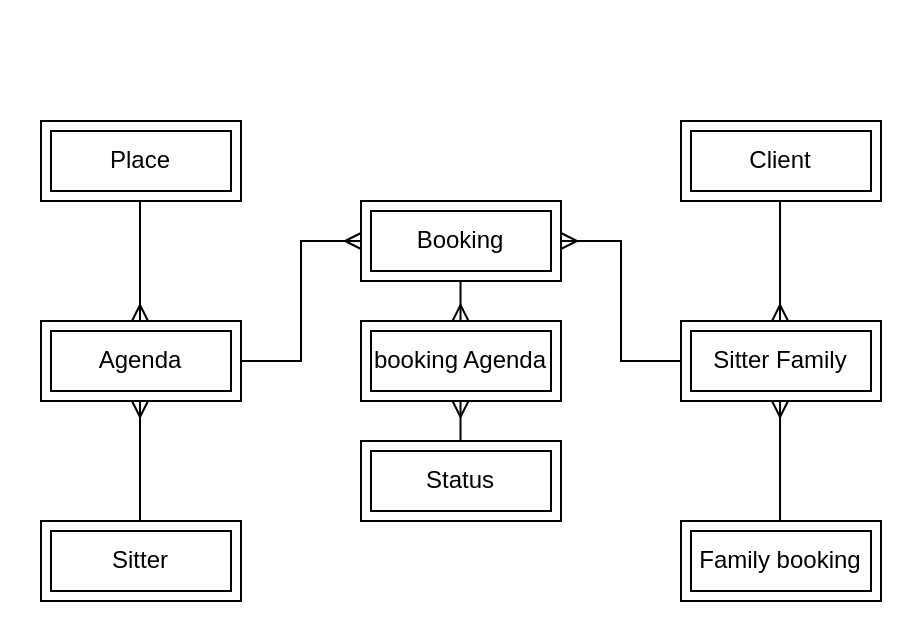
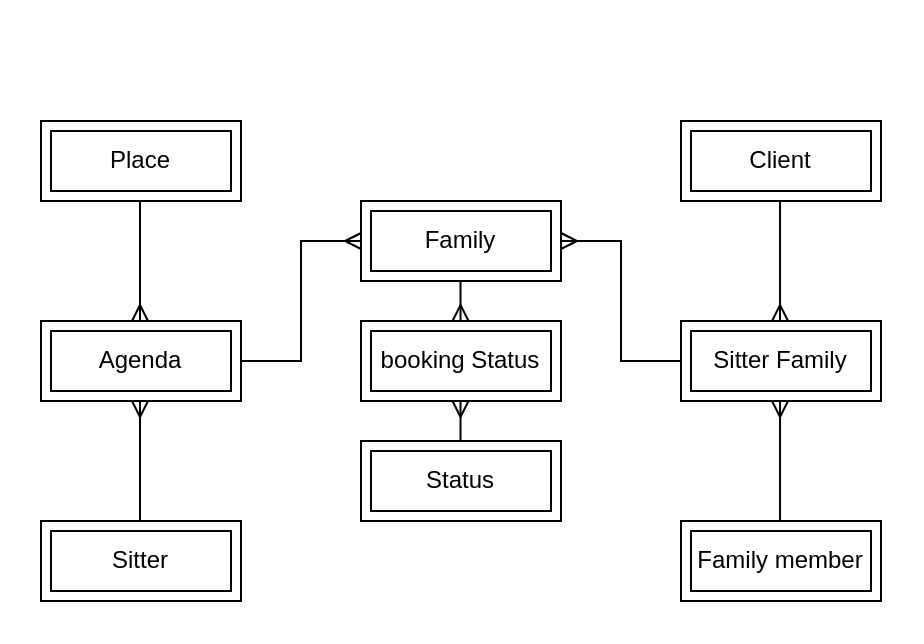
  <mxCell id="0" />
  <mxCell id="1" parent="0" />
  <mxCell id="2" value="Place" style="shape=ext;margin=3;double=1;whiteSpace=wrap;html=1;align=center;" vertex="1" parent="1"><mxGeometry x="20" y="60" width="100" height="40" as="geometry" /></mxCell>
  <mxCell id="3" value="Agenda" style="shape=ext;margin=3;double=1;whiteSpace=wrap;html=1;align=center;" vertex="1" parent="1"><mxGeometry x="20" y="160" width="100" height="40" as="geometry" /></mxCell>
  <mxCell id="4" value="Sitter" style="shape=ext;margin=3;double=1;whiteSpace=wrap;html=1;align=center;" vertex="1" parent="1"><mxGeometry x="20" y="260" width="100" height="40" as="geometry" /></mxCell>
- <mxCell id="5" value="Booking" style="shape=ext;margin=3;double=1;whiteSpace=wrap;html=1;align=center;" vertex="1" parent="1"><mxGeometry x="180" y="100" width="100" height="40" as="geometry" /></mxCell>
- <mxCell id="6" value="booking Agenda" style="shape=ext;margin=3;double=1;whiteSpace=wrap;html=1;align=center;" vertex="1" parent="1"><mxGeometry x="180" y="160" width="100" height="40" as="geometry" /></mxCell>
+ <mxCell id="5" value="Family" style="shape=ext;margin=3;double=1;whiteSpace=wrap;html=1;align=center;" vertex="1" parent="1"><mxGeometry x="180" y="100" width="100" height="40" as="geometry" /></mxCell>
+ <mxCell id="6" value="booking Status" style="shape=ext;margin=3;double=1;whiteSpace=wrap;html=1;align=center;" vertex="1" parent="1"><mxGeometry x="180" y="160" width="100" height="40" as="geometry" /></mxCell>
  <mxCell id="7" value="Status" style="shape=ext;margin=3;double=1;whiteSpace=wrap;html=1;align=center;" vertex="1" parent="1"><mxGeometry x="180" y="220" width="100" height="40" as="geometry" /></mxCell>
  <mxCell id="8" value="Client" style="shape=ext;margin=3;double=1;whiteSpace=wrap;html=1;align=center;" vertex="1" parent="1"><mxGeometry x="340" y="60" width="100" height="40" as="geometry" /></mxCell>
  <mxCell id="9" value="Sitter Family" style="shape=ext;margin=3;double=1;whiteSpace=wrap;html=1;align=center;" vertex="1" parent="1"><mxGeometry x="340" y="160" width="100" height="40" as="geometry" /></mxCell>
- <mxCell id="10" value="Family booking" style="shape=ext;margin=3;double=1;whiteSpace=wrap;html=1;align=center;" vertex="1" parent="1"><mxGeometry x="340" y="260" width="100" height="40" as="geometry" /></mxCell>
+ <mxCell id="10" value="Family member" style="shape=ext;margin=3;double=1;whiteSpace=wrap;html=1;align=center;" vertex="1" parent="1"><mxGeometry x="340" y="260" width="100" height="40" as="geometry" /></mxCell>
  <mxCell id="11" value="" style="fontSize=12;html=1;endArrow=baseDash;startArrow=ERmany;rounded=0;endFill=0;" edge="1" parent="1"><mxGeometry width="100" height="100" relative="1" as="geometry"><mxPoint x="69.5" y="160" as="sourcePoint" /><mxPoint x="69.5" y="100" as="targetPoint" /><Array as="points"><mxPoint x="69.5" y="130" /></Array></mxGeometry></mxCell>
  <mxCell id="12" value="" style="fontSize=12;html=1;endArrow=ERmany;startArrow=baseDash;rounded=0;startFill=0;" edge="1" parent="1"><mxGeometry width="100" height="100" relative="1" as="geometry"><mxPoint x="69.5" y="260" as="sourcePoint" /><mxPoint x="69.5" y="200" as="targetPoint" /><Array as="points"><mxPoint x="69.5" y="230" /></Array></mxGeometry></mxCell>
  <mxCell id="13" value="" style="edgeStyle=entityRelationEdgeStyle;fontSize=12;html=1;endArrow=ERmany;rounded=0;" edge="1" parent="1"><mxGeometry width="100" height="100" relative="1" as="geometry"><mxPoint x="120" y="180" as="sourcePoint" /><mxPoint x="180" y="120" as="targetPoint" /><Array as="points"><mxPoint x="140" y="150" /><mxPoint x="140" y="150" /><mxPoint x="130" y="150" /><mxPoint x="140" y="170" /><mxPoint x="140" y="180" /><mxPoint x="170" y="100" /><mxPoint x="140" y="140" /><mxPoint x="100" y="180" /><mxPoint x="120" y="80" /></Array></mxGeometry></mxCell>
  <mxCell id="14" value="" style="fontSize=12;html=1;endArrow=baseDash;startArrow=ERmany;rounded=0;endFill=0;jumpSize=6;" edge="1" parent="1"><mxGeometry width="100" height="100" relative="1" as="geometry"><mxPoint x="229.76" y="160" as="sourcePoint" /><mxPoint x="229.76" y="140" as="targetPoint" /><Array as="points"><mxPoint x="229.76" y="140" /><mxPoint x="229.76" y="150" /></Array></mxGeometry></mxCell>
  <mxCell id="15" value="" style="fontSize=12;html=1;endArrow=ERmany;startArrow=baseDash;rounded=0;endFill=0;jumpSize=6;startFill=0;" edge="1" parent="1"><mxGeometry width="100" height="100" relative="1" as="geometry"><mxPoint x="229.76" y="220" as="sourcePoint" /><mxPoint x="229.76" y="200" as="targetPoint" /><Array as="points"><mxPoint x="229.76" y="200" /><mxPoint x="229.76" y="210" /></Array></mxGeometry></mxCell>
  <mxCell id="16" value="" style="edgeStyle=entityRelationEdgeStyle;fontSize=12;html=1;endArrow=none;rounded=0;endFill=0;startArrow=ERmany;startFill=0;" edge="1" parent="1"><mxGeometry width="100" height="100" relative="1" as="geometry"><mxPoint x="280" y="120" as="sourcePoint" /><mxPoint x="340" y="180" as="targetPoint" /><Array as="points"><mxPoint x="290" y="70" /><mxPoint x="330" y="70" /><mxPoint x="370" y="20" /><mxPoint x="340" y="80" /><mxPoint x="326" y="170" /></Array></mxGeometry></mxCell>
  <mxCell id="17" value="" style="fontSize=12;html=1;endArrow=ERmany;startArrow=baseDash;rounded=0;startFill=0;" edge="1" parent="1"><mxGeometry width="100" height="100" relative="1" as="geometry"><mxPoint x="389.52" y="260" as="sourcePoint" /><mxPoint x="389.52" y="200" as="targetPoint" /><Array as="points"><mxPoint x="389.52" y="230" /></Array></mxGeometry></mxCell>
  <mxCell id="18" value="" style="fontSize=12;html=1;endArrow=baseDash;startArrow=ERmany;rounded=0;endFill=0;" edge="1" parent="1"><mxGeometry width="100" height="100" relative="1" as="geometry"><mxPoint x="389.52" y="160" as="sourcePoint" /><mxPoint x="389.52" y="100" as="targetPoint" /><Array as="points"><mxPoint x="389.52" y="130" /></Array></mxGeometry></mxCell>
